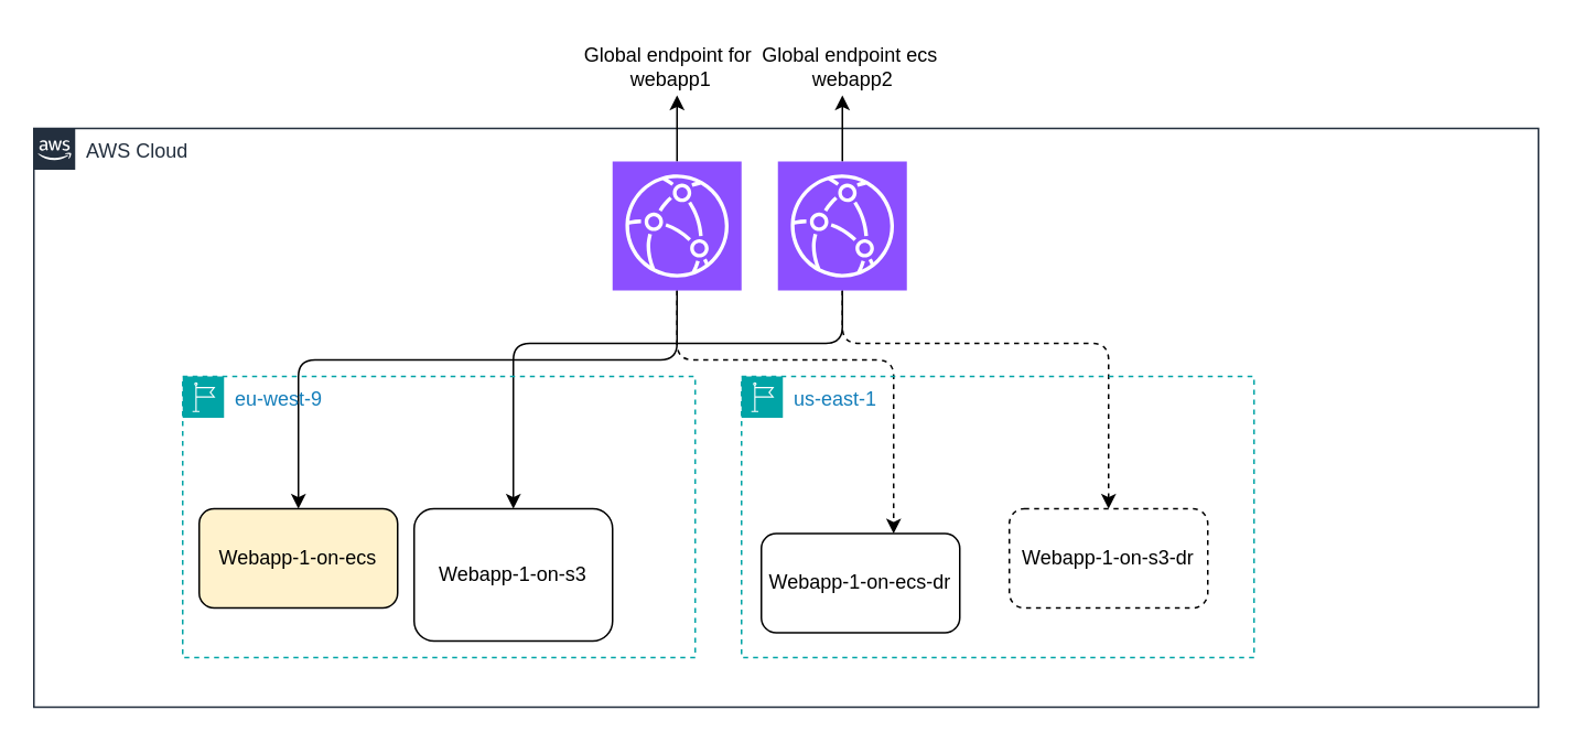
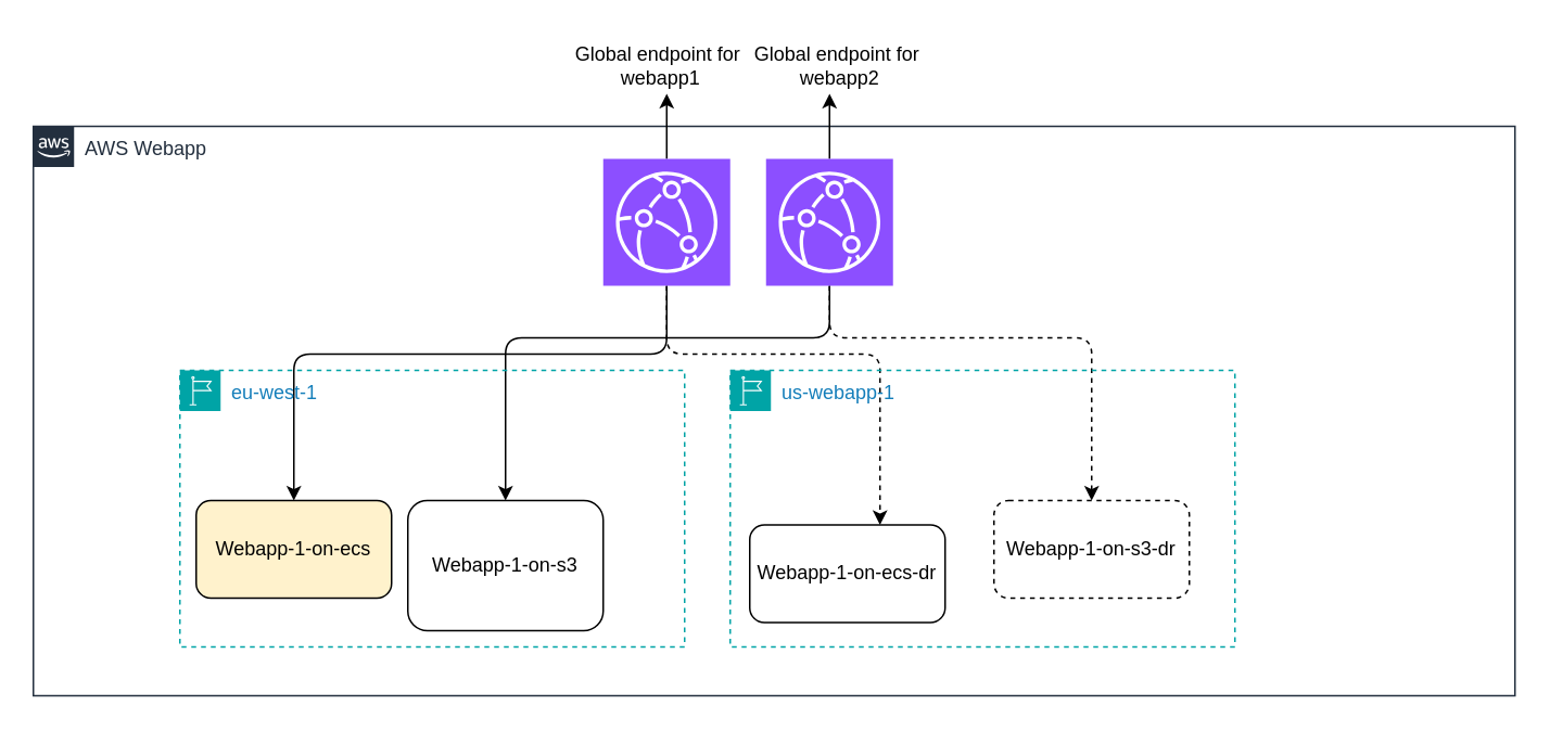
  <mxCell id="0" />
  <mxCell id="1" parent="0" />
- <mxCell id="2" value="AWS Cloud" style="points=[[0,0],[0.25,0],[0.5,0],[0.75,0],[1,0],[1,0.25],[1,0.5],[1,0.75],[1,1],[0.75,1],[0.5,1],[0.25,1],[0,1],[0,0.75],[0,0.5],[0,0.25]];outlineConnect=0;gradientColor=none;html=1;whiteSpace=wrap;fontSize=12;fontStyle=0;container=1;pointerEvents=0;collapsible=0;recursiveResize=0;shape=mxgraph.aws4.group;grIcon=mxgraph.aws4.group_aws_cloud_alt;strokeColor=#232F3E;fillColor=none;verticalAlign=top;align=left;spacingLeft=30;fontColor=#232F3E;dashed=0;" parent="1" vertex="1"><mxGeometry x="20" y="77" width="910" height="350" as="geometry" /></mxCell>
+ <mxCell id="2" value="AWS Webapp" style="points=[[0,0],[0.25,0],[0.5,0],[0.75,0],[1,0],[1,0.25],[1,0.5],[1,0.75],[1,1],[0.75,1],[0.5,1],[0.25,1],[0,1],[0,0.75],[0,0.5],[0,0.25]];outlineConnect=0;gradientColor=none;html=1;whiteSpace=wrap;fontSize=12;fontStyle=0;container=1;pointerEvents=0;collapsible=0;recursiveResize=0;shape=mxgraph.aws4.group;grIcon=mxgraph.aws4.group_aws_cloud_alt;strokeColor=#232F3E;fillColor=none;verticalAlign=top;align=left;spacingLeft=30;fontColor=#232F3E;dashed=0;" parent="1" vertex="1"><mxGeometry x="20" y="77" width="910" height="350" as="geometry" /></mxCell>
  <mxCell id="3" style="edgeStyle=orthogonalEdgeStyle;html=1;dashed=1;" edge="1" parent="2" source="6" target="16"><mxGeometry relative="1" as="geometry"><Array as="points"><mxPoint x="389" y="140" /><mxPoint x="520" y="140" /></Array></mxGeometry></mxCell>
  <mxCell id="4" style="edgeStyle=orthogonalEdgeStyle;html=1;" edge="1" parent="2" source="6" target="13"><mxGeometry relative="1" as="geometry"><Array as="points"><mxPoint x="389" y="140" /><mxPoint x="160" y="140" /></Array></mxGeometry></mxCell>
  <mxCell id="5" style="edgeStyle=none;html=1;" edge="1" parent="2" source="6"><mxGeometry relative="1" as="geometry"><mxPoint x="389" y="-20" as="targetPoint" /></mxGeometry></mxCell>
  <mxCell id="6" value="" style="sketch=0;points=[[0,0,0],[0.25,0,0],[0.5,0,0],[0.75,0,0],[1,0,0],[0,1,0],[0.25,1,0],[0.5,1,0],[0.75,1,0],[1,1,0],[0,0.25,0],[0,0.5,0],[0,0.75,0],[1,0.25,0],[1,0.5,0],[1,0.75,0]];outlineConnect=0;fontColor=#232F3E;fillColor=#8C4FFF;strokeColor=#ffffff;dashed=0;verticalLabelPosition=bottom;verticalAlign=top;align=center;html=1;fontSize=12;fontStyle=0;aspect=fixed;shape=mxgraph.aws4.resourceIcon;resIcon=mxgraph.aws4.cloudfront;" vertex="1" parent="2"><mxGeometry x="350" y="20" width="78" height="78" as="geometry" /></mxCell>
  <mxCell id="7" style="html=1;edgeStyle=orthogonalEdgeStyle;" edge="1" parent="2" source="10" target="12"><mxGeometry relative="1" as="geometry"><Array as="points"><mxPoint x="489" y="130" /><mxPoint x="290" y="130" /></Array></mxGeometry></mxCell>
  <mxCell id="8" style="html=1;dashed=1;edgeStyle=orthogonalEdgeStyle;" edge="1" parent="2" source="10" target="15"><mxGeometry relative="1" as="geometry"><Array as="points"><mxPoint x="489" y="130" /><mxPoint x="650" y="130" /></Array></mxGeometry></mxCell>
  <mxCell id="9" style="edgeStyle=none;html=1;" edge="1" parent="2" source="10"><mxGeometry relative="1" as="geometry"><mxPoint x="489" y="-20" as="targetPoint" /></mxGeometry></mxCell>
  <mxCell id="10" value="" style="sketch=0;points=[[0,0,0],[0.25,0,0],[0.5,0,0],[0.75,0,0],[1,0,0],[0,1,0],[0.25,1,0],[0.5,1,0],[0.75,1,0],[1,1,0],[0,0.25,0],[0,0.5,0],[0,0.75,0],[1,0.25,0],[1,0.5,0],[1,0.75,0]];outlineConnect=0;fontColor=#232F3E;fillColor=#8C4FFF;strokeColor=#ffffff;dashed=0;verticalLabelPosition=bottom;verticalAlign=top;align=center;html=1;fontSize=12;fontStyle=0;aspect=fixed;shape=mxgraph.aws4.resourceIcon;resIcon=mxgraph.aws4.cloudfront;" vertex="1" parent="2"><mxGeometry x="450" y="20" width="78" height="78" as="geometry" /></mxCell>
- <mxCell id="11" value="eu-west-9" style="points=[[0,0],[0.25,0],[0.5,0],[0.75,0],[1,0],[1,0.25],[1,0.5],[1,0.75],[1,1],[0.75,1],[0.5,1],[0.25,1],[0,1],[0,0.75],[0,0.5],[0,0.25]];outlineConnect=0;gradientColor=none;html=1;whiteSpace=wrap;fontSize=12;fontStyle=0;container=1;pointerEvents=0;collapsible=0;recursiveResize=0;shape=mxgraph.aws4.group;grIcon=mxgraph.aws4.group_region;strokeColor=#00A4A6;fillColor=none;verticalAlign=top;align=left;spacingLeft=30;fontColor=#147EBA;dashed=1;" vertex="1" parent="2"><mxGeometry x="90" y="150" width="310" height="170" as="geometry" /></mxCell>
+ <mxCell id="11" value="eu-west-1" style="points=[[0,0],[0.25,0],[0.5,0],[0.75,0],[1,0],[1,0.25],[1,0.5],[1,0.75],[1,1],[0.75,1],[0.5,1],[0.25,1],[0,1],[0,0.75],[0,0.5],[0,0.25]];outlineConnect=0;gradientColor=none;html=1;whiteSpace=wrap;fontSize=12;fontStyle=0;container=1;pointerEvents=0;collapsible=0;recursiveResize=0;shape=mxgraph.aws4.group;grIcon=mxgraph.aws4.group_region;strokeColor=#00A4A6;fillColor=none;verticalAlign=top;align=left;spacingLeft=30;fontColor=#147EBA;dashed=1;" vertex="1" parent="2"><mxGeometry x="90" y="150" width="310" height="170" as="geometry" /></mxCell>
  <mxCell id="12" value="Webapp-1-on-s3" style="rounded=1;whiteSpace=wrap;html=1;" vertex="1" parent="11"><mxGeometry x="140" y="80" width="120" height="80" as="geometry" /></mxCell>
  <mxCell id="13" value="Webapp-1-on-ecs" style="rounded=1;whiteSpace=wrap;html=1;fillColor=#fff2cc;" vertex="1" parent="11"><mxGeometry x="10" y="80" width="120" height="60" as="geometry" /></mxCell>
- <mxCell id="14" value="us-east-1" style="points=[[0,0],[0.25,0],[0.5,0],[0.75,0],[1,0],[1,0.25],[1,0.5],[1,0.75],[1,1],[0.75,1],[0.5,1],[0.25,1],[0,1],[0,0.75],[0,0.5],[0,0.25]];outlineConnect=0;gradientColor=none;html=1;whiteSpace=wrap;fontSize=12;fontStyle=0;container=1;pointerEvents=0;collapsible=0;recursiveResize=0;shape=mxgraph.aws4.group;grIcon=mxgraph.aws4.group_region;strokeColor=#00A4A6;fillColor=none;verticalAlign=top;align=left;spacingLeft=30;fontColor=#147EBA;dashed=1;" vertex="1" parent="2"><mxGeometry x="428" y="150" width="310" height="170" as="geometry" /></mxCell>
+ <mxCell id="14" value="us-webapp-1" style="points=[[0,0],[0.25,0],[0.5,0],[0.75,0],[1,0],[1,0.25],[1,0.5],[1,0.75],[1,1],[0.75,1],[0.5,1],[0.25,1],[0,1],[0,0.75],[0,0.5],[0,0.25]];outlineConnect=0;gradientColor=none;html=1;whiteSpace=wrap;fontSize=12;fontStyle=0;container=1;pointerEvents=0;collapsible=0;recursiveResize=0;shape=mxgraph.aws4.group;grIcon=mxgraph.aws4.group_region;strokeColor=#00A4A6;fillColor=none;verticalAlign=top;align=left;spacingLeft=30;fontColor=#147EBA;dashed=1;" vertex="1" parent="2"><mxGeometry x="428" y="150" width="310" height="170" as="geometry" /></mxCell>
  <mxCell id="15" value="Webapp-1-on-s3-dr" style="rounded=1;whiteSpace=wrap;html=1;dashed=1;" vertex="1" parent="14"><mxGeometry x="162" y="80" width="120" height="60" as="geometry" /></mxCell>
  <mxCell id="16" value="Webapp-1-on-ecs-dr" style="rounded=1;whiteSpace=wrap;html=1;" vertex="1" parent="14"><mxGeometry x="12" y="95" width="120" height="60" as="geometry" /></mxCell>
  <mxCell id="17" value="Global endpoint for&amp;nbsp;&lt;div&gt;webapp1&lt;/div&gt;" style="text;html=1;align=center;verticalAlign=middle;resizable=0;points=[];autosize=1;strokeColor=none;fillColor=none;" vertex="1" parent="1"><mxGeometry x="340" y="20" width="130" height="40" as="geometry" /></mxCell>
- <mxCell id="18" value="Global endpoint ecs&amp;nbsp;&lt;div&gt;webapp2&lt;/div&gt;" style="text;html=1;align=center;verticalAlign=middle;resizable=0;points=[];autosize=1;strokeColor=none;fillColor=none;" vertex="1" parent="1"><mxGeometry x="450" y="20" width="130" height="40" as="geometry" /></mxCell>
+ <mxCell id="18" value="Global endpoint for&amp;nbsp;&lt;div&gt;webapp2&lt;/div&gt;" style="text;html=1;align=center;verticalAlign=middle;resizable=0;points=[];autosize=1;strokeColor=none;fillColor=none;" vertex="1" parent="1"><mxGeometry x="450" y="20" width="130" height="40" as="geometry" /></mxCell>
